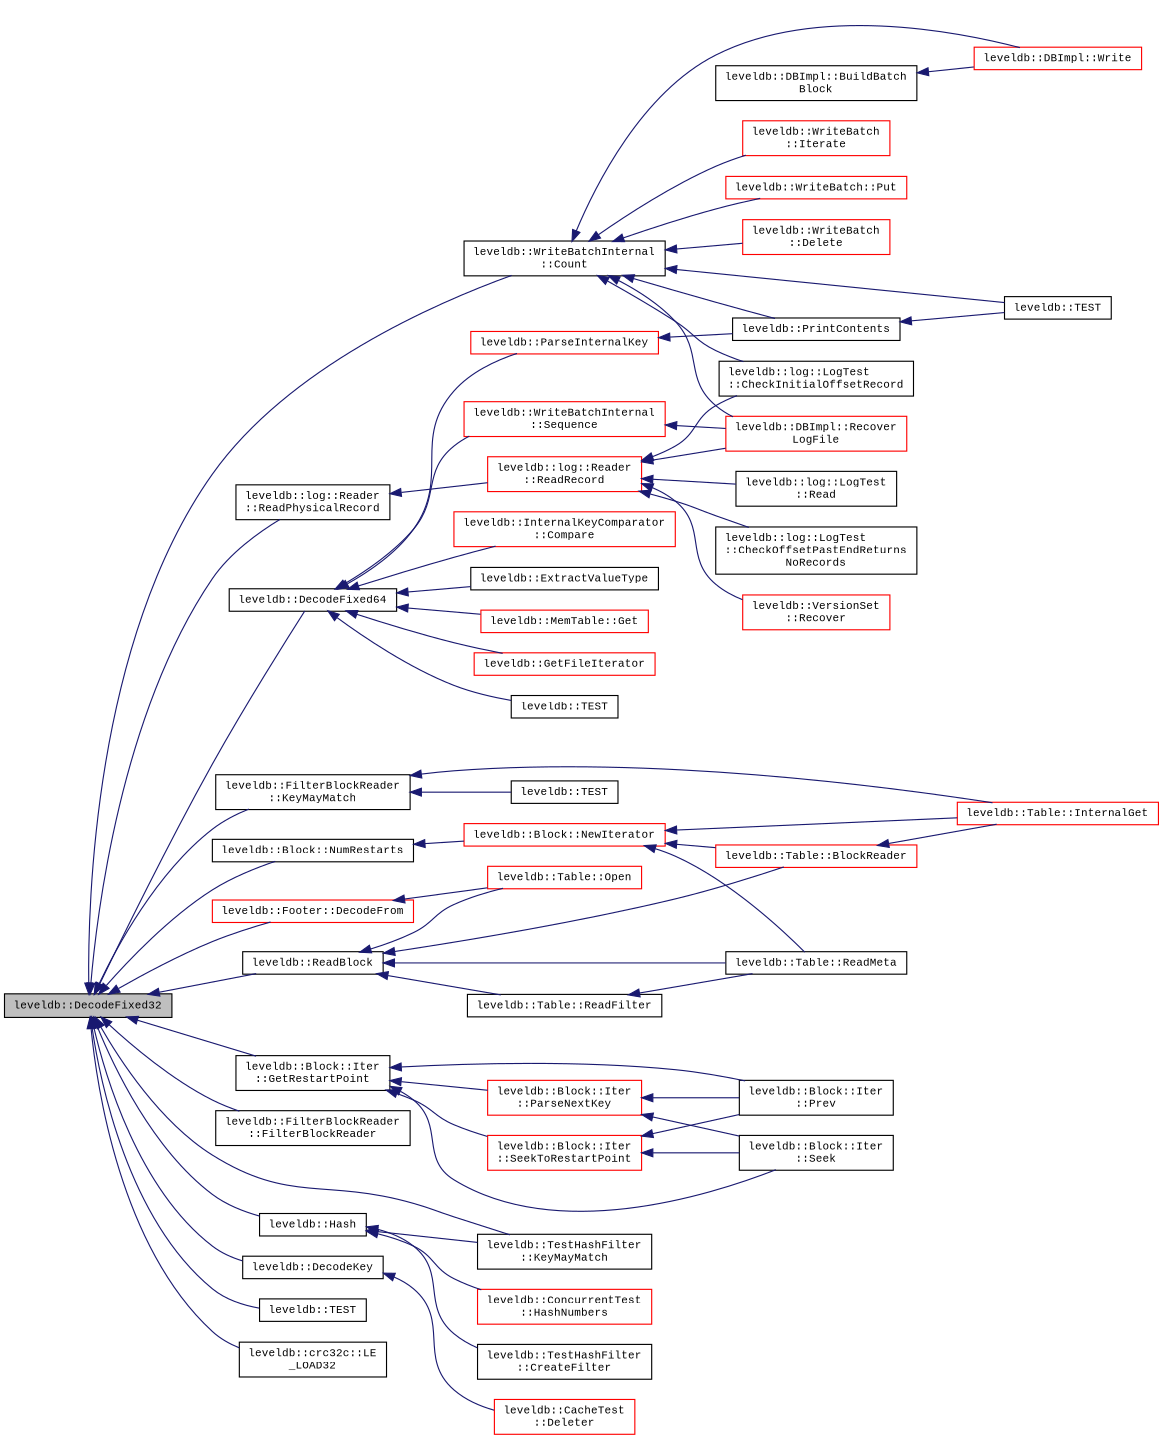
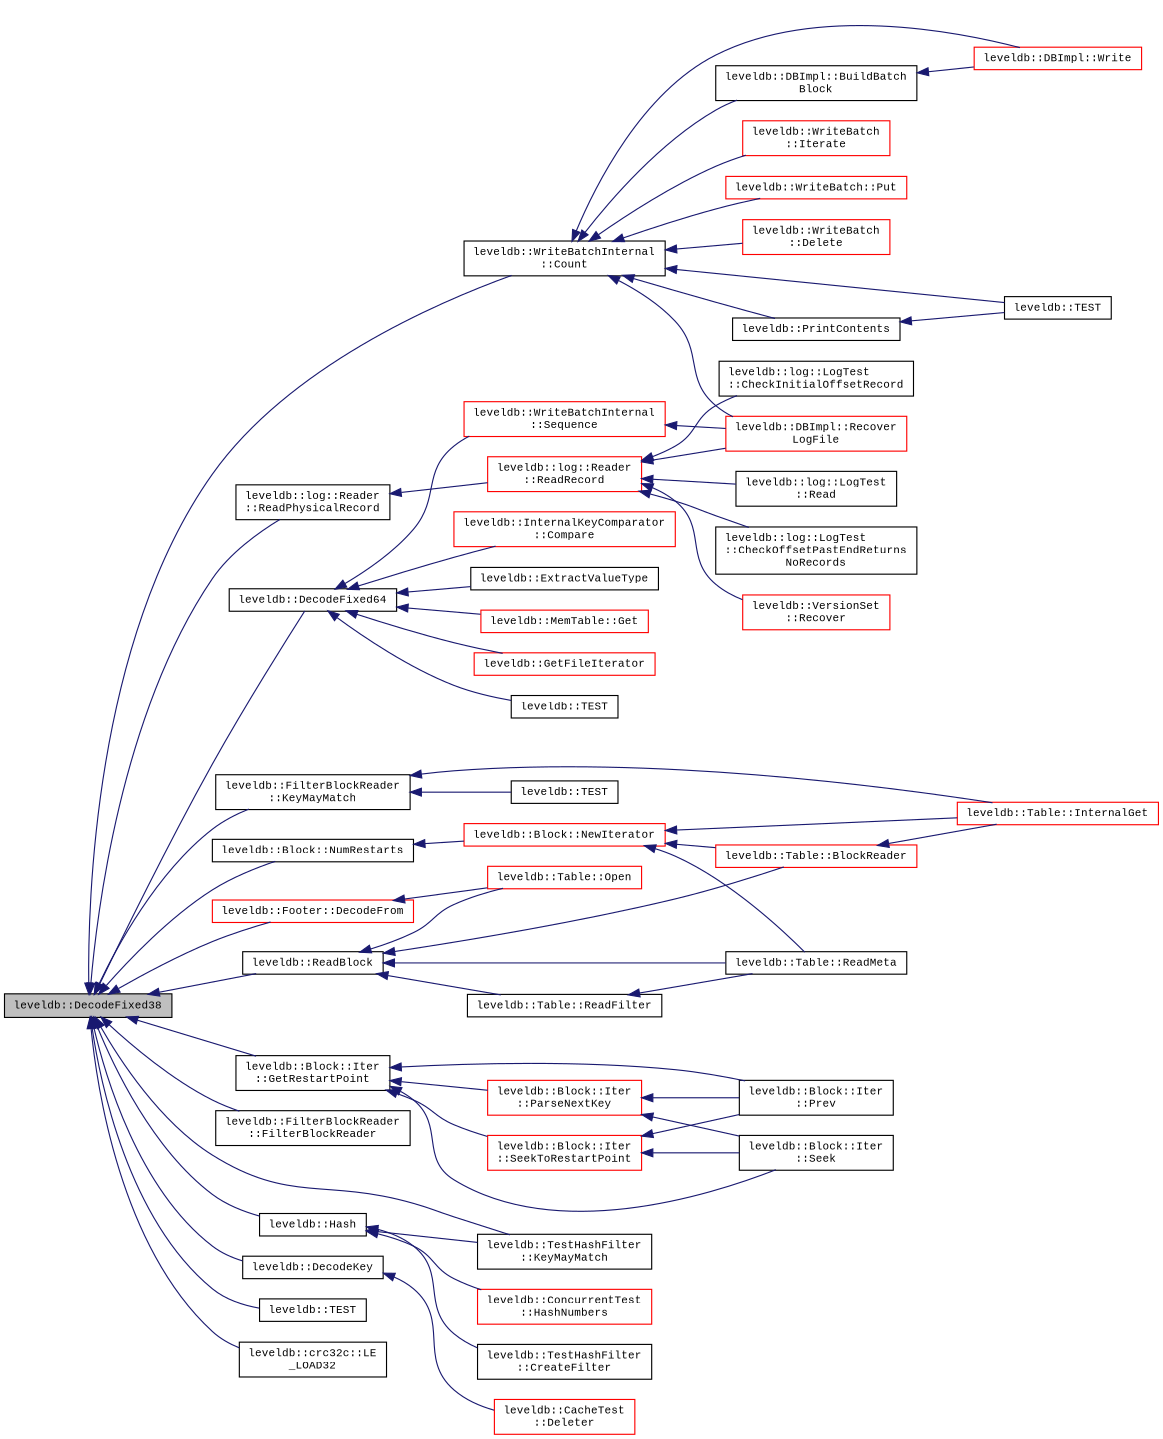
  digraph {
    fontname="Liberation Mono"
    rankdir=LR
    node [color=black fillcolor=white fontname="Liberation Mono" fontsize=10 shape=record style=filled]
    edge [color=midnightblue dir=back fontname="Liberation Mono" fontsize=10 labelfontname=Helvetica labelfontsize=10 style=solid]
-   n1 [fillcolor=grey75 fontcolor=black height=0.2 label="leveldb::DecodeFixed32" width=0.4]
+   n1 [fillcolor=grey75 fontcolor=black height=0.2 label="leveldb::DecodeFixed38" width=0.4]
    n2 [height=0.2 label="leveldb::log::Reader\l::ReadPhysicalRecord" width=0.4]
    n3 [height=0.2 label="leveldb::WriteBatchInternal\l::Count" width=0.4]
    n4 [height=0.2 label="leveldb::Block::NumRestarts" width=0.4]
    n5 [height=0.2 label="leveldb::Block::Iter\l::GetRestartPoint" width=0.4]
    n6 [height=0.2 label="leveldb::FilterBlockReader\l::FilterBlockReader" width=0.4]
    n7 [height=0.2 label="leveldb::FilterBlockReader\l::KeyMayMatch" width=0.4]
    n8 [height=0.2 label="leveldb::TestHashFilter\l::KeyMayMatch" width=0.4]
    n9 [color=red height=0.2 label="leveldb::Footer::DecodeFrom" width=0.4]
    n10 [height=0.2 label="leveldb::ReadBlock" width=0.4]
    n11 [height=0.2 label="leveldb::DecodeKey" width=0.4]
    n12 [height=0.2 label="leveldb::DecodeFixed64" width=0.4]
    n13 [height=0.2 label="leveldb::TEST" width=0.4]
    n14 [height=0.2 label="leveldb::crc32c::LE\l_LOAD32" width=0.4]
    n15 [height=0.2 label="leveldb::Hash" width=0.4]
    n16 [color=red height=0.2 label="leveldb::log::Reader\l::ReadRecord" width=0.4]
    n17 [color=red height=0.2 label="leveldb::DBImpl::Recover\lLogFile" width=0.4]
    n18 [color=red height=0.2 label="leveldb::DBImpl::Write" width=0.4]
    n19 [height=0.2 label="leveldb::DBImpl::BuildBatch\lBlock" width=0.4]
    n20 [color=red height=0.2 label="leveldb::WriteBatch\l::Iterate" width=0.4]
    n21 [color=red height=0.2 label="leveldb::WriteBatch::Put" width=0.4]
    n22 [color=red height=0.2 label="leveldb::WriteBatch\l::Delete" width=0.4]
    n23 [height=0.2 label="leveldb::PrintContents" width=0.4]
    n24 [height=0.2 label="leveldb::TEST" width=0.4]
    n25 [color=red height=0.2 label="leveldb::Block::NewIterator" width=0.4]
    n26 [color=red height=0.2 label="leveldb::Block::Iter\l::SeekToRestartPoint" width=0.4]
    n27 [height=0.2 label="leveldb::Block::Iter\l::Prev" width=0.4]
    n28 [height=0.2 label="leveldb::Block::Iter\l::Seek" width=0.4]
    n29 [color=red height=0.2 label="leveldb::Block::Iter\l::ParseNextKey" width=0.4]
    n30 [color=red height=0.2 label="leveldb::Table::InternalGet" width=0.4]
    n31 [height=0.2 label="leveldb::TEST" width=0.4]
    n32 [color=red height=0.2 label="leveldb::Table::Open" width=0.4]
    n33 [height=0.2 label="leveldb::Table::ReadMeta" width=0.4]
    n34 [color=red height=0.2 label="leveldb::Table::BlockReader" width=0.4]
    n35 [height=0.2 label="leveldb::Table::ReadFilter" width=0.4]
    n36 [color=red height=0.2 label="leveldb::CacheTest\l::Deleter" width=0.4]
    n37 [color=red height=0.2 label="leveldb::InternalKeyComparator\l::Compare" width=0.4]
    n38 [height=0.2 label="leveldb::ExtractValueType" width=0.4]
-   n39 [color=red height=0.2 label="leveldb::ParseInternalKey" width=0.4]
    n40 [color=red height=0.2 label="leveldb::MemTable::Get" width=0.4]
    n41 [color=red height=0.2 label="leveldb::GetFileIterator" width=0.4]
    n42 [color=red height=0.2 label="leveldb::WriteBatchInternal\l::Sequence" width=0.4]
    n43 [height=0.2 label="leveldb::TEST" width=0.4]
    n44 [color=red height=0.2 label="leveldb::ConcurrentTest\l::HashNumbers" width=0.4]
    n45 [height=0.2 label="leveldb::TestHashFilter\l::CreateFilter" width=0.4]
    n46 [height=0.2 label="leveldb::log::LogTest\l::Read" width=0.4]
    n47 [height=0.2 label="leveldb::log::LogTest\l::CheckOffsetPastEndReturns\lNoRecords" width=0.4]
    n48 [height=0.2 label="leveldb::log::LogTest\l::CheckInitialOffsetRecord" width=0.4]
    n49 [color=red height=0.2 label="leveldb::VersionSet\l::Recover" width=0.4]
    n1 -> n2
    n1 -> n3
    n1 -> n4
    n1 -> n5
    n1 -> n6
    n1 -> n7
    n1 -> n8
    n1 -> n9
    n1 -> n10
    n1 -> n11
    n1 -> n12
    n1 -> n13
    n1 -> n14
    n1 -> n15
    n2 -> n16
    n3 -> n17
    n3 -> n18
-   n3 -> n48
+   n3 -> n19
    n3 -> n20
    n3 -> n21
    n3 -> n22
    n3 -> n23
    n3 -> n24
    n4 -> n25
    n5 -> n26
    n5 -> n27
    n5 -> n28
    n5 -> n29
    n7 -> n30
    n7 -> n31
    n9 -> n32
    n10 -> n32
    n10 -> n33
    n10 -> n34
    n10 -> n35
    n11 -> n36
    n12 -> n37
    n12 -> n38
-   n12 -> n39
    n12 -> n40
    n12 -> n41
    n12 -> n42
    n12 -> n43
    n15 -> n8
    n15 -> n44
    n15 -> n45
    n16 -> n17
    n16 -> n46
    n16 -> n47
    n16 -> n48
    n16 -> n49
    n19 -> n18
    n23 -> n24
    n25 -> n30
    n25 -> n33
    n25 -> n34
    n26 -> n27
    n26 -> n28
    n29 -> n27
    n29 -> n28
    n34 -> n30
    n35 -> n33
-   n39 -> n23
    n42 -> n17
  }
